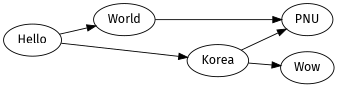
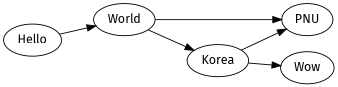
  digraph {
    fontname="Fira Sans"
    rankdir=LR
    node [fontname="Fira Sans"]
    edge [fontname="Fira Sans"]
    Hello
    World
    PNU
    Korea
    Wow
    Hello -> World
    World -> PNU
-   Hello -> Korea
+   World -> Korea
    Korea -> PNU
    Korea -> Wow
  }
